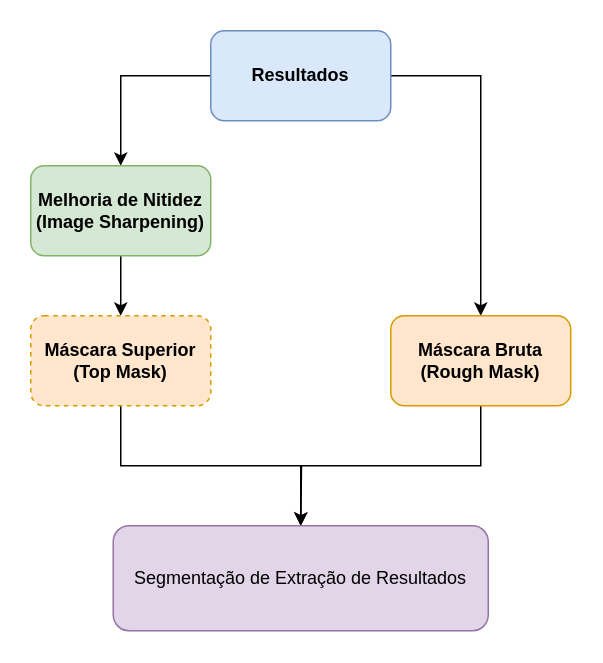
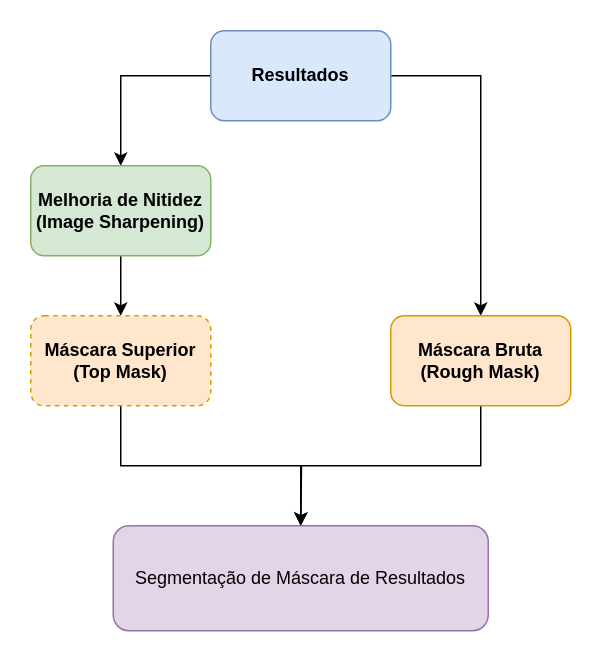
  <mxCell id="0" />
  <mxCell id="1" parent="0" />
  <mxCell id="2" style="edgeStyle=orthogonalEdgeStyle;rounded=0;orthogonalLoop=1;jettySize=auto;html=1;exitX=0;exitY=0.5;exitDx=0;exitDy=0;" edge="1" parent="1" source="4" target="6"><mxGeometry relative="1" as="geometry" /></mxCell>
  <mxCell id="3" style="edgeStyle=orthogonalEdgeStyle;rounded=0;orthogonalLoop=1;jettySize=auto;html=1;exitX=1;exitY=0.5;exitDx=0;exitDy=0;" edge="1" parent="1" source="4" target="10"><mxGeometry relative="1" as="geometry" /></mxCell>
  <mxCell id="4" value="&lt;b&gt;Resultados&lt;/b&gt;" style="rounded=1;whiteSpace=wrap;html=1;fillColor=#dae8fc;strokeColor=#6c8ebf;" vertex="1" parent="1"><mxGeometry x="140" y="20" width="120" height="60" as="geometry" /></mxCell>
  <mxCell id="5" style="edgeStyle=orthogonalEdgeStyle;rounded=0;orthogonalLoop=1;jettySize=auto;html=1;exitX=0.5;exitY=1;exitDx=0;exitDy=0;" edge="1" parent="1" source="6" target="8"><mxGeometry relative="1" as="geometry" /></mxCell>
  <mxCell id="6" value="&lt;b&gt;Melhoria de Nitidez&lt;br&gt;(Image Sharpening)&lt;br&gt;&lt;/b&gt;" style="rounded=1;whiteSpace=wrap;html=1;fillColor=#d5e8d4;strokeColor=#82b366;" vertex="1" parent="1"><mxGeometry x="20" y="110" width="120" height="60" as="geometry" /></mxCell>
  <mxCell id="7" style="edgeStyle=orthogonalEdgeStyle;rounded=0;orthogonalLoop=1;jettySize=auto;html=1;exitX=0.5;exitY=1;exitDx=0;exitDy=0;entryX=0.5;entryY=0;entryDx=0;entryDy=0;" edge="1" parent="1" source="8" target="11"><mxGeometry relative="1" as="geometry" /></mxCell>
  <mxCell id="8" value="&lt;b&gt;Máscara Superior&lt;br&gt;(Top Mask)&lt;br&gt;&lt;/b&gt;" style="rounded=1;whiteSpace=wrap;html=1;fillColor=#ffe6cc;strokeColor=#d79b00;dashed=1;" vertex="1" parent="1"><mxGeometry x="20" y="210" width="120" height="60" as="geometry" /></mxCell>
  <mxCell id="9" style="edgeStyle=orthogonalEdgeStyle;rounded=0;orthogonalLoop=1;jettySize=auto;html=1;exitX=0.5;exitY=1;exitDx=0;exitDy=0;" edge="1" parent="1" source="10"><mxGeometry relative="1" as="geometry"><mxPoint x="200" y="350" as="targetPoint" /></mxGeometry></mxCell>
  <mxCell id="10" value="&lt;b&gt;Máscara Bruta&lt;br&gt;(Rough Mask)&lt;br&gt;&lt;/b&gt;" style="rounded=1;whiteSpace=wrap;html=1;fillColor=#ffe6cc;strokeColor=#d79b00;" vertex="1" parent="1"><mxGeometry x="260" y="210" width="120" height="60" as="geometry" /></mxCell>
- <mxCell id="11" value="Segmentação de Extração de Resultados" style="rounded=1;whiteSpace=wrap;html=1;fillColor=#e1d5e7;strokeColor=#9673a6;" vertex="1" parent="1"><mxGeometry x="75" y="350" width="250" height="70" as="geometry" /></mxCell>
+ <mxCell id="11" value="Segmentação de Máscara de Resultados" style="rounded=1;whiteSpace=wrap;html=1;fillColor=#e1d5e7;strokeColor=#9673a6;" vertex="1" parent="1"><mxGeometry x="75" y="350" width="250" height="70" as="geometry" /></mxCell>
